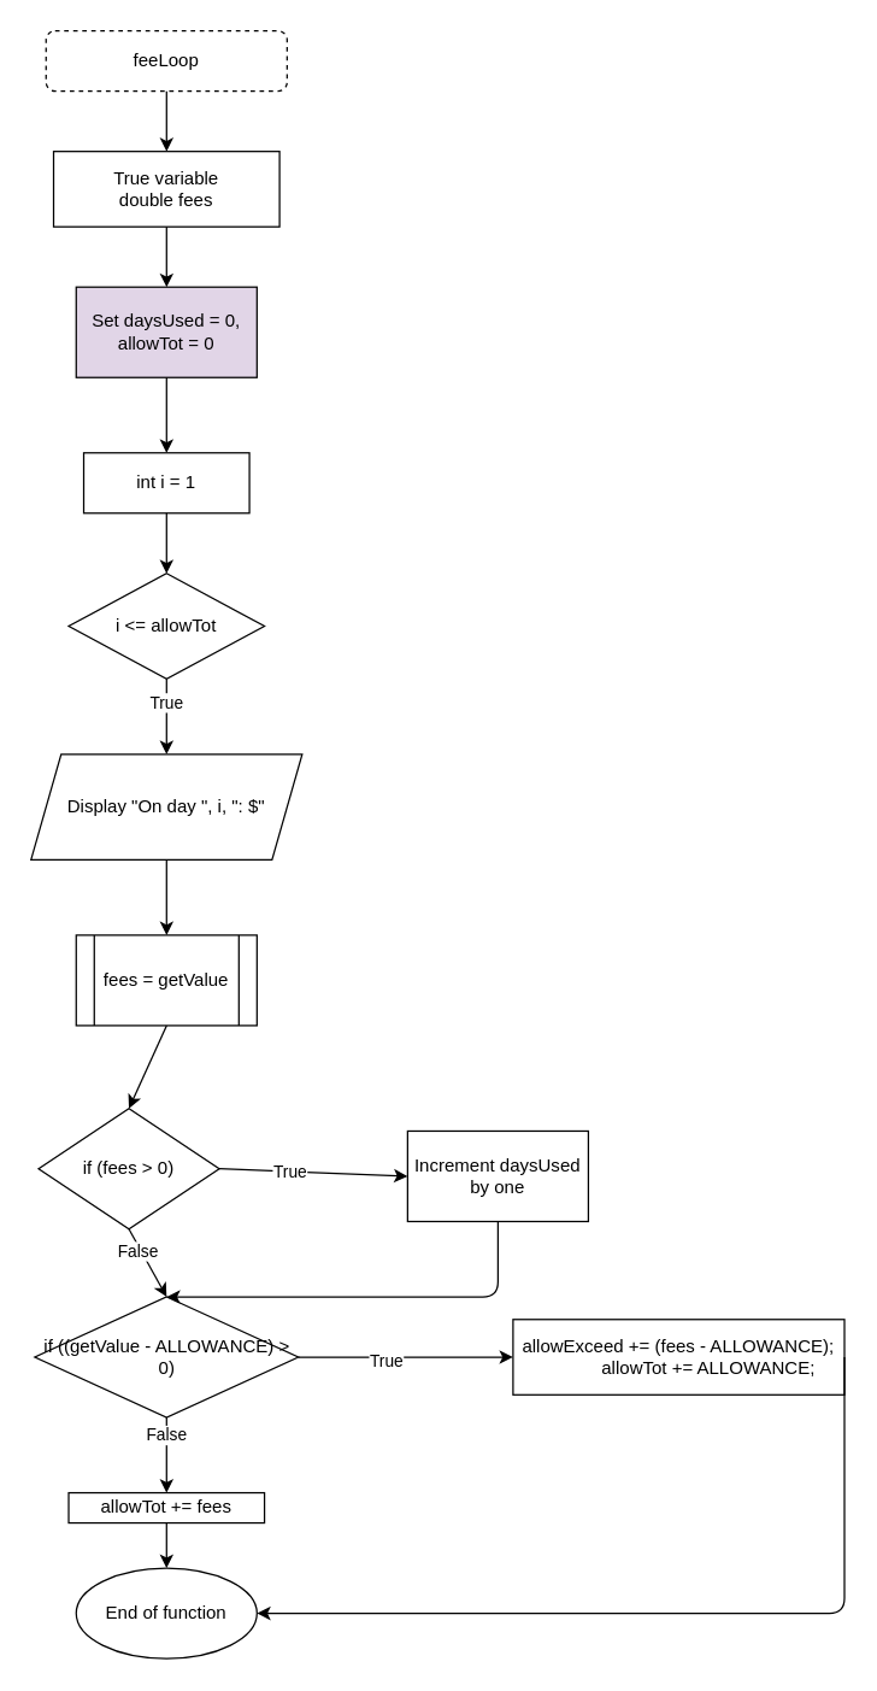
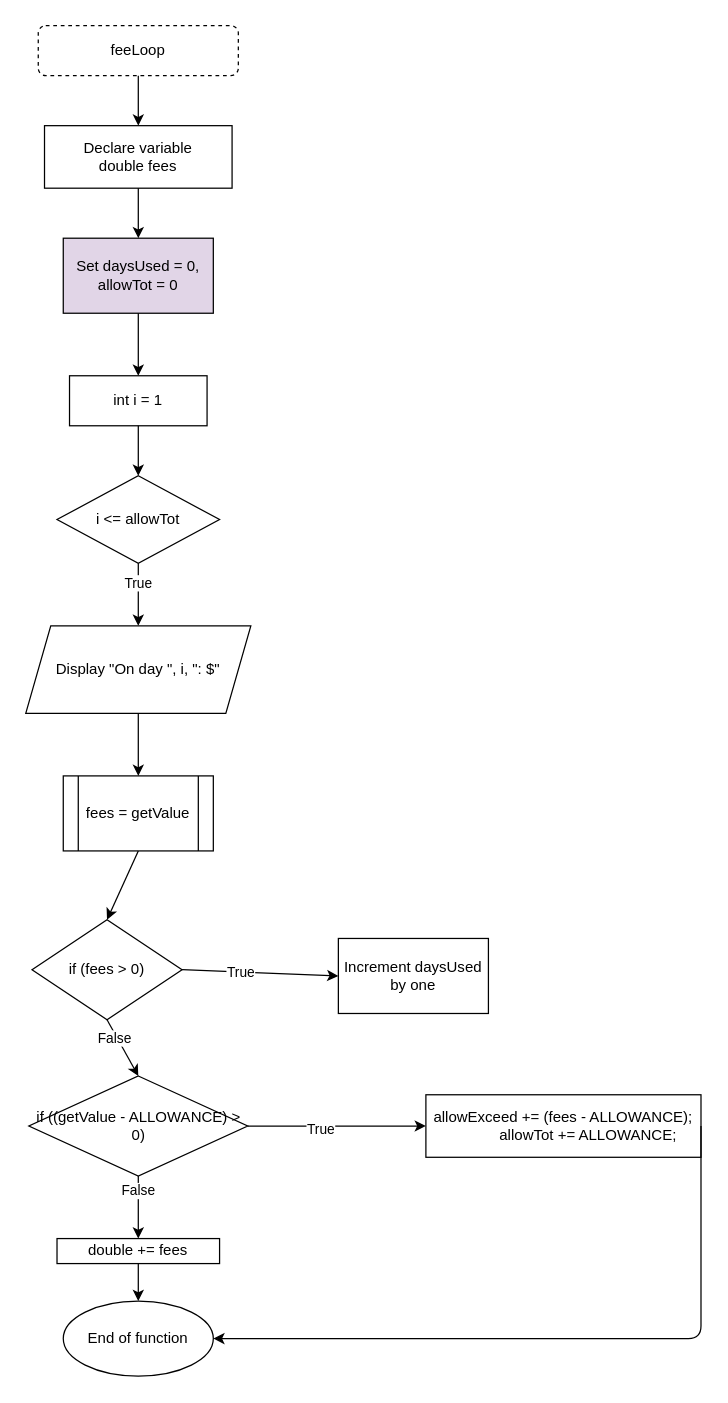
  <mxCell id="0" />
  <mxCell id="1" parent="0" />
  <mxCell id="2" value="feeLoop" style="rounded=1;whiteSpace=wrap;html=1;dashed=1;" vertex="1" parent="1"><mxGeometry x="30" y="20" width="160" height="40" as="geometry" /></mxCell>
  <mxCell id="3" value="" style="endArrow=classic;html=1;exitX=0.5;exitY=1;exitDx=0;exitDy=0;" edge="1" parent="1" source="2"><mxGeometry width="50" height="50" relative="1" as="geometry"><mxPoint x="320" y="320" as="sourcePoint" /><mxPoint x="110" y="100" as="targetPoint" /></mxGeometry></mxCell>
- <mxCell id="4" value="True variable&lt;br&gt;double fees" style="rounded=0;whiteSpace=wrap;html=1;" vertex="1" parent="1"><mxGeometry x="35" y="100" width="150" height="50" as="geometry" /></mxCell>
+ <mxCell id="4" value="Declare variable&lt;br&gt;double fees" style="rounded=0;whiteSpace=wrap;html=1;" vertex="1" parent="1"><mxGeometry x="35" y="100" width="150" height="50" as="geometry" /></mxCell>
  <mxCell id="5" value="" style="endArrow=classic;html=1;exitX=0.5;exitY=1;exitDx=0;exitDy=0;" edge="1" parent="1" source="4"><mxGeometry width="50" height="50" relative="1" as="geometry"><mxPoint x="290" y="260" as="sourcePoint" /><mxPoint x="110" y="190" as="targetPoint" /></mxGeometry></mxCell>
  <mxCell id="6" value="Set daysUsed = 0, allowTot = 0" style="rounded=0;whiteSpace=wrap;html=1;fillColor=#e1d5e7;" vertex="1" parent="1"><mxGeometry x="50" y="190" width="120" height="60" as="geometry" /></mxCell>
  <mxCell id="7" value="" style="endArrow=classic;html=1;exitX=0.5;exitY=1;exitDx=0;exitDy=0;" edge="1" parent="1" source="6"><mxGeometry width="50" height="50" relative="1" as="geometry"><mxPoint x="290" y="310" as="sourcePoint" /><mxPoint x="110" y="300" as="targetPoint" /></mxGeometry></mxCell>
  <mxCell id="8" value="int i = 1" style="rounded=0;whiteSpace=wrap;html=1;" vertex="1" parent="1"><mxGeometry x="55" y="300" width="110" height="40" as="geometry" /></mxCell>
  <mxCell id="9" value="" style="endArrow=classic;html=1;exitX=0.5;exitY=1;exitDx=0;exitDy=0;" edge="1" parent="1" source="8"><mxGeometry width="50" height="50" relative="1" as="geometry"><mxPoint x="120" y="410" as="sourcePoint" /><mxPoint x="110" y="380" as="targetPoint" /></mxGeometry></mxCell>
  <mxCell id="10" value="i &amp;lt;= allowTot" style="rhombus;whiteSpace=wrap;html=1;" vertex="1" parent="1"><mxGeometry x="45" y="380" width="130" height="70" as="geometry" /></mxCell>
  <mxCell id="11" value="" style="endArrow=classic;html=1;exitX=0.5;exitY=1;exitDx=0;exitDy=0;" edge="1" parent="1" source="10"><mxGeometry width="50" height="50" relative="1" as="geometry"><mxPoint x="290" y="420" as="sourcePoint" /><mxPoint x="110" y="500" as="targetPoint" /></mxGeometry></mxCell>
  <mxCell id="12" value="True" style="edgeLabel;html=1;align=center;verticalAlign=middle;resizable=0;points=[];" vertex="1" connectable="0" parent="11"><mxGeometry x="-0.394" y="-1" relative="1" as="geometry"><mxPoint as="offset" /></mxGeometry></mxCell>
  <mxCell id="13" value="Display &quot;On day &quot;, i, &quot;: $&quot;" style="shape=parallelogram;perimeter=parallelogramPerimeter;whiteSpace=wrap;html=1;fixedSize=1;" vertex="1" parent="1"><mxGeometry x="20" y="500" width="180" height="70" as="geometry" /></mxCell>
  <mxCell id="14" value="" style="endArrow=classic;html=1;exitX=0.5;exitY=1;exitDx=0;exitDy=0;" edge="1" parent="1" source="13"><mxGeometry width="50" height="50" relative="1" as="geometry"><mxPoint x="290" y="640" as="sourcePoint" /><mxPoint x="110" y="620" as="targetPoint" /></mxGeometry></mxCell>
  <mxCell id="15" value="fees = getValue" style="shape=process;whiteSpace=wrap;html=1;backgroundOutline=1;" vertex="1" parent="1"><mxGeometry x="50" y="620" width="120" height="60" as="geometry" /></mxCell>
  <mxCell id="16" value="" style="endArrow=classic;html=1;exitX=0.5;exitY=1;exitDx=0;exitDy=0;entryX=0.5;entryY=0;entryDx=0;entryDy=0;" edge="1" parent="1" source="15" target="17"><mxGeometry width="50" height="50" relative="1" as="geometry"><mxPoint x="290" y="640" as="sourcePoint" /><mxPoint x="110" y="740" as="targetPoint" /></mxGeometry></mxCell>
  <mxCell id="17" value="if (fees &amp;gt; 0)" style="rhombus;whiteSpace=wrap;html=1;" vertex="1" parent="1"><mxGeometry x="25" y="735" width="120" height="80" as="geometry" /></mxCell>
  <mxCell id="18" value="" style="endArrow=classic;html=1;exitX=1;exitY=0.5;exitDx=0;exitDy=0;" edge="1" parent="1" source="17"><mxGeometry width="50" height="50" relative="1" as="geometry"><mxPoint x="290" y="640" as="sourcePoint" /><mxPoint x="270" y="780" as="targetPoint" /></mxGeometry></mxCell>
  <mxCell id="19" value="True" style="edgeLabel;html=1;align=center;verticalAlign=middle;resizable=0;points=[];" vertex="1" connectable="0" parent="18"><mxGeometry x="-0.254" relative="1" as="geometry"><mxPoint as="offset" /></mxGeometry></mxCell>
  <mxCell id="20" value="Increment daysUsed by one" style="rounded=0;whiteSpace=wrap;html=1;" vertex="1" parent="1"><mxGeometry x="270" y="750" width="120" height="60" as="geometry" /></mxCell>
  <mxCell id="21" value="" style="endArrow=classic;html=1;exitX=0.5;exitY=1;exitDx=0;exitDy=0;" edge="1" parent="1" source="17"><mxGeometry width="50" height="50" relative="1" as="geometry"><mxPoint x="290" y="750" as="sourcePoint" /><mxPoint x="110" y="860" as="targetPoint" /></mxGeometry></mxCell>
  <mxCell id="22" value="False" style="edgeLabel;html=1;align=center;verticalAlign=middle;resizable=0;points=[];" vertex="1" connectable="0" parent="21"><mxGeometry x="-0.4" y="-2" relative="1" as="geometry"><mxPoint as="offset" /></mxGeometry></mxCell>
  <mxCell id="23" value="if ((getValue - ALLOWANCE) &amp;gt; 0)" style="rhombus;whiteSpace=wrap;html=1;" vertex="1" parent="1"><mxGeometry x="22.5" y="860" width="175" height="80" as="geometry" /></mxCell>
  <mxCell id="24" value="" style="endArrow=classic;html=1;exitX=1;exitY=0.5;exitDx=0;exitDy=0;" edge="1" parent="1" source="23"><mxGeometry width="50" height="50" relative="1" as="geometry"><mxPoint x="290" y="910" as="sourcePoint" /><mxPoint x="340" y="900" as="targetPoint" /></mxGeometry></mxCell>
  <mxCell id="25" value="True" style="edgeLabel;html=1;align=center;verticalAlign=middle;resizable=0;points=[];" vertex="1" connectable="0" parent="24"><mxGeometry x="-0.181" y="-2" relative="1" as="geometry"><mxPoint as="offset" /></mxGeometry></mxCell>
  <mxCell id="26" value="&lt;div&gt;allowExceed += (fees - ALLOWANCE);&lt;/div&gt;&lt;div&gt;&amp;nbsp; &amp;nbsp; &amp;nbsp; &amp;nbsp; &amp;nbsp; &amp;nbsp; allowTot += ALLOWANCE;&lt;/div&gt;" style="rounded=0;whiteSpace=wrap;html=1;" vertex="1" parent="1"><mxGeometry x="340" y="875" width="220" height="50" as="geometry" /></mxCell>
  <mxCell id="27" value="" style="endArrow=classic;html=1;exitX=0.5;exitY=1;exitDx=0;exitDy=0;" edge="1" parent="1" source="23"><mxGeometry width="50" height="50" relative="1" as="geometry"><mxPoint x="290" y="890" as="sourcePoint" /><mxPoint x="110" y="990" as="targetPoint" /></mxGeometry></mxCell>
  <mxCell id="28" value="False" style="edgeLabel;html=1;align=center;verticalAlign=middle;resizable=0;points=[];" vertex="1" connectable="0" parent="27"><mxGeometry x="-0.543" y="-1" relative="1" as="geometry"><mxPoint as="offset" /></mxGeometry></mxCell>
- <mxCell id="29" value="allowTot += fees" style="rounded=0;whiteSpace=wrap;html=1;" vertex="1" parent="1"><mxGeometry x="45" y="990" width="130" height="20" as="geometry" /></mxCell>
+ <mxCell id="29" value="double += fees" style="rounded=0;whiteSpace=wrap;html=1;" vertex="1" parent="1"><mxGeometry x="45" y="990" width="130" height="20" as="geometry" /></mxCell>
  <mxCell id="30" value="End of function&lt;br&gt;" style="ellipse;whiteSpace=wrap;html=1;" vertex="1" parent="1"><mxGeometry x="50" y="1040" width="120" height="60" as="geometry" /></mxCell>
  <mxCell id="31" value="" style="endArrow=classic;html=1;exitX=0.5;exitY=1;exitDx=0;exitDy=0;" edge="1" parent="1" source="29" target="30"><mxGeometry width="50" height="50" relative="1" as="geometry"><mxPoint x="290" y="890" as="sourcePoint" /><mxPoint x="340" y="840" as="targetPoint" /></mxGeometry></mxCell>
  <mxCell id="32" value="" style="endArrow=classic;html=1;exitX=1;exitY=0.5;exitDx=0;exitDy=0;entryX=1;entryY=0.5;entryDx=0;entryDy=0;" edge="1" parent="1" source="26" target="30"><mxGeometry width="50" height="50" relative="1" as="geometry"><mxPoint x="290" y="890" as="sourcePoint" /><mxPoint x="690" y="900" as="targetPoint" /><Array as="points"><mxPoint x="560" y="1070" /></Array></mxGeometry></mxCell>
- <mxCell id="33" value="" style="endArrow=classic;html=1;exitX=0.5;exitY=1;exitDx=0;exitDy=0;entryX=0.5;entryY=0;entryDx=0;entryDy=0;" edge="1" parent="1" source="20" target="23"><mxGeometry width="50" height="50" relative="1" as="geometry"><mxPoint x="290" y="890" as="sourcePoint" /><mxPoint x="340" y="840" as="targetPoint" /><Array as="points"><mxPoint x="330" y="860" /></Array></mxGeometry></mxCell>
